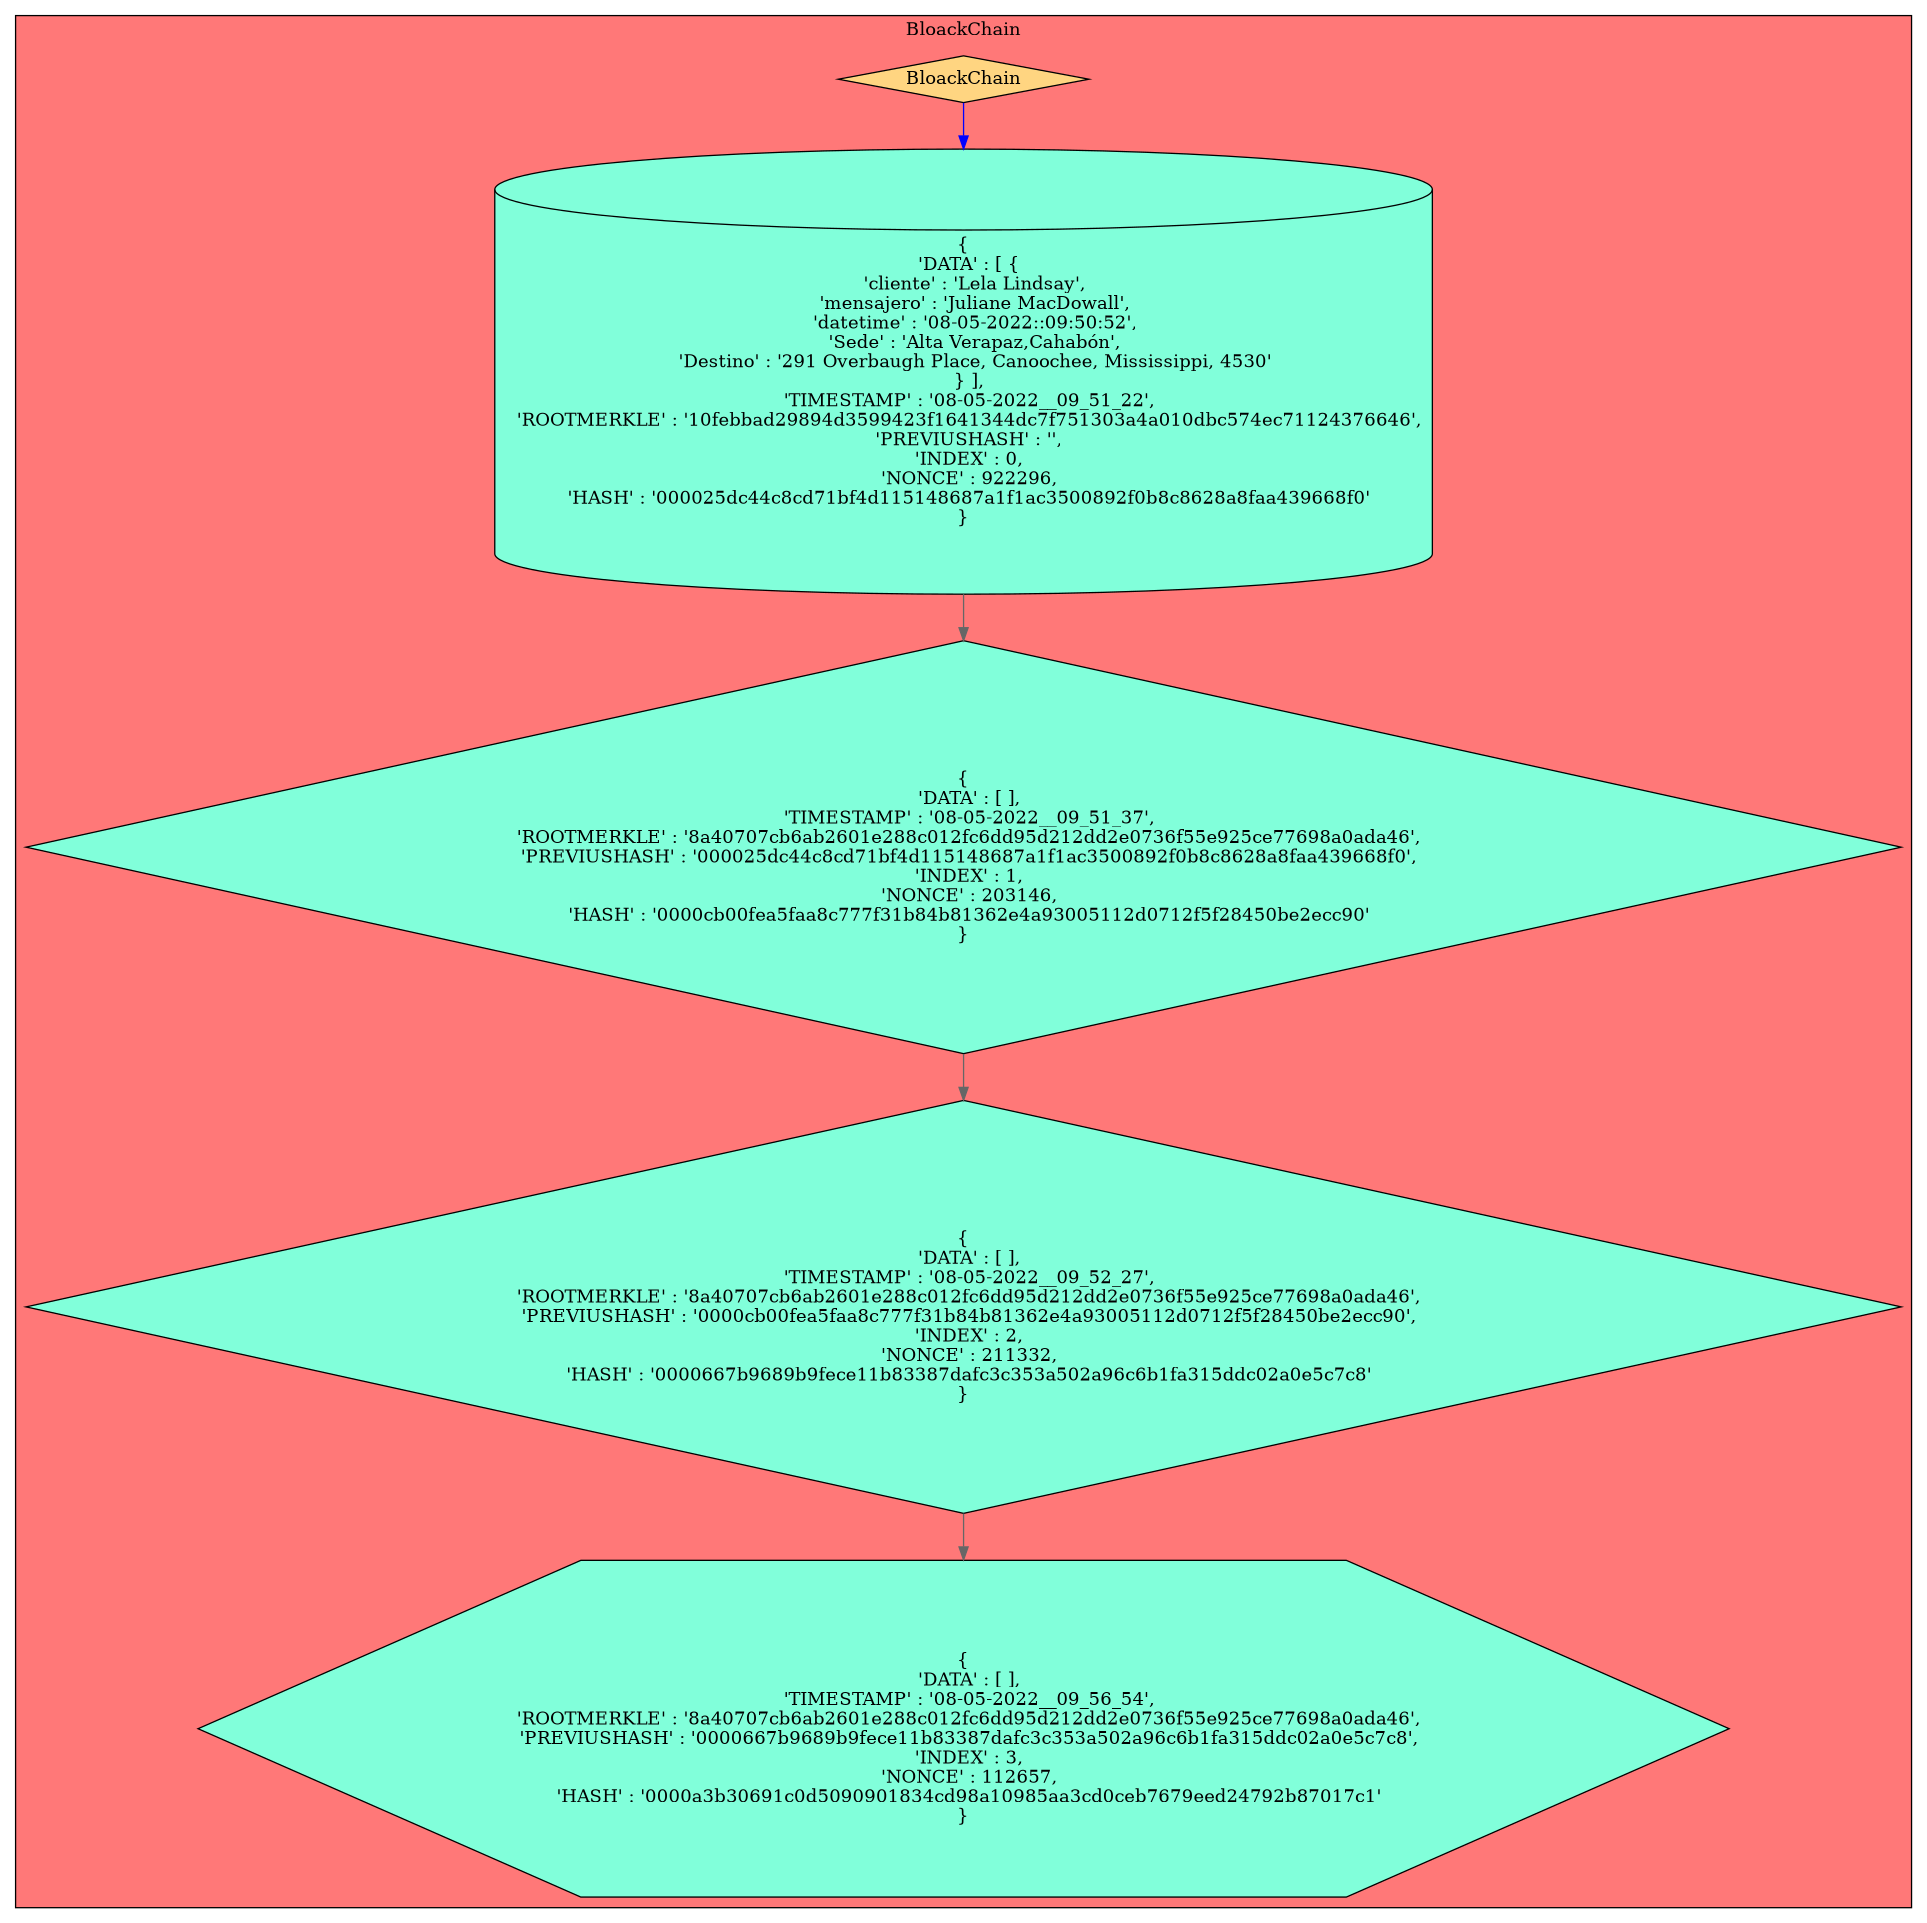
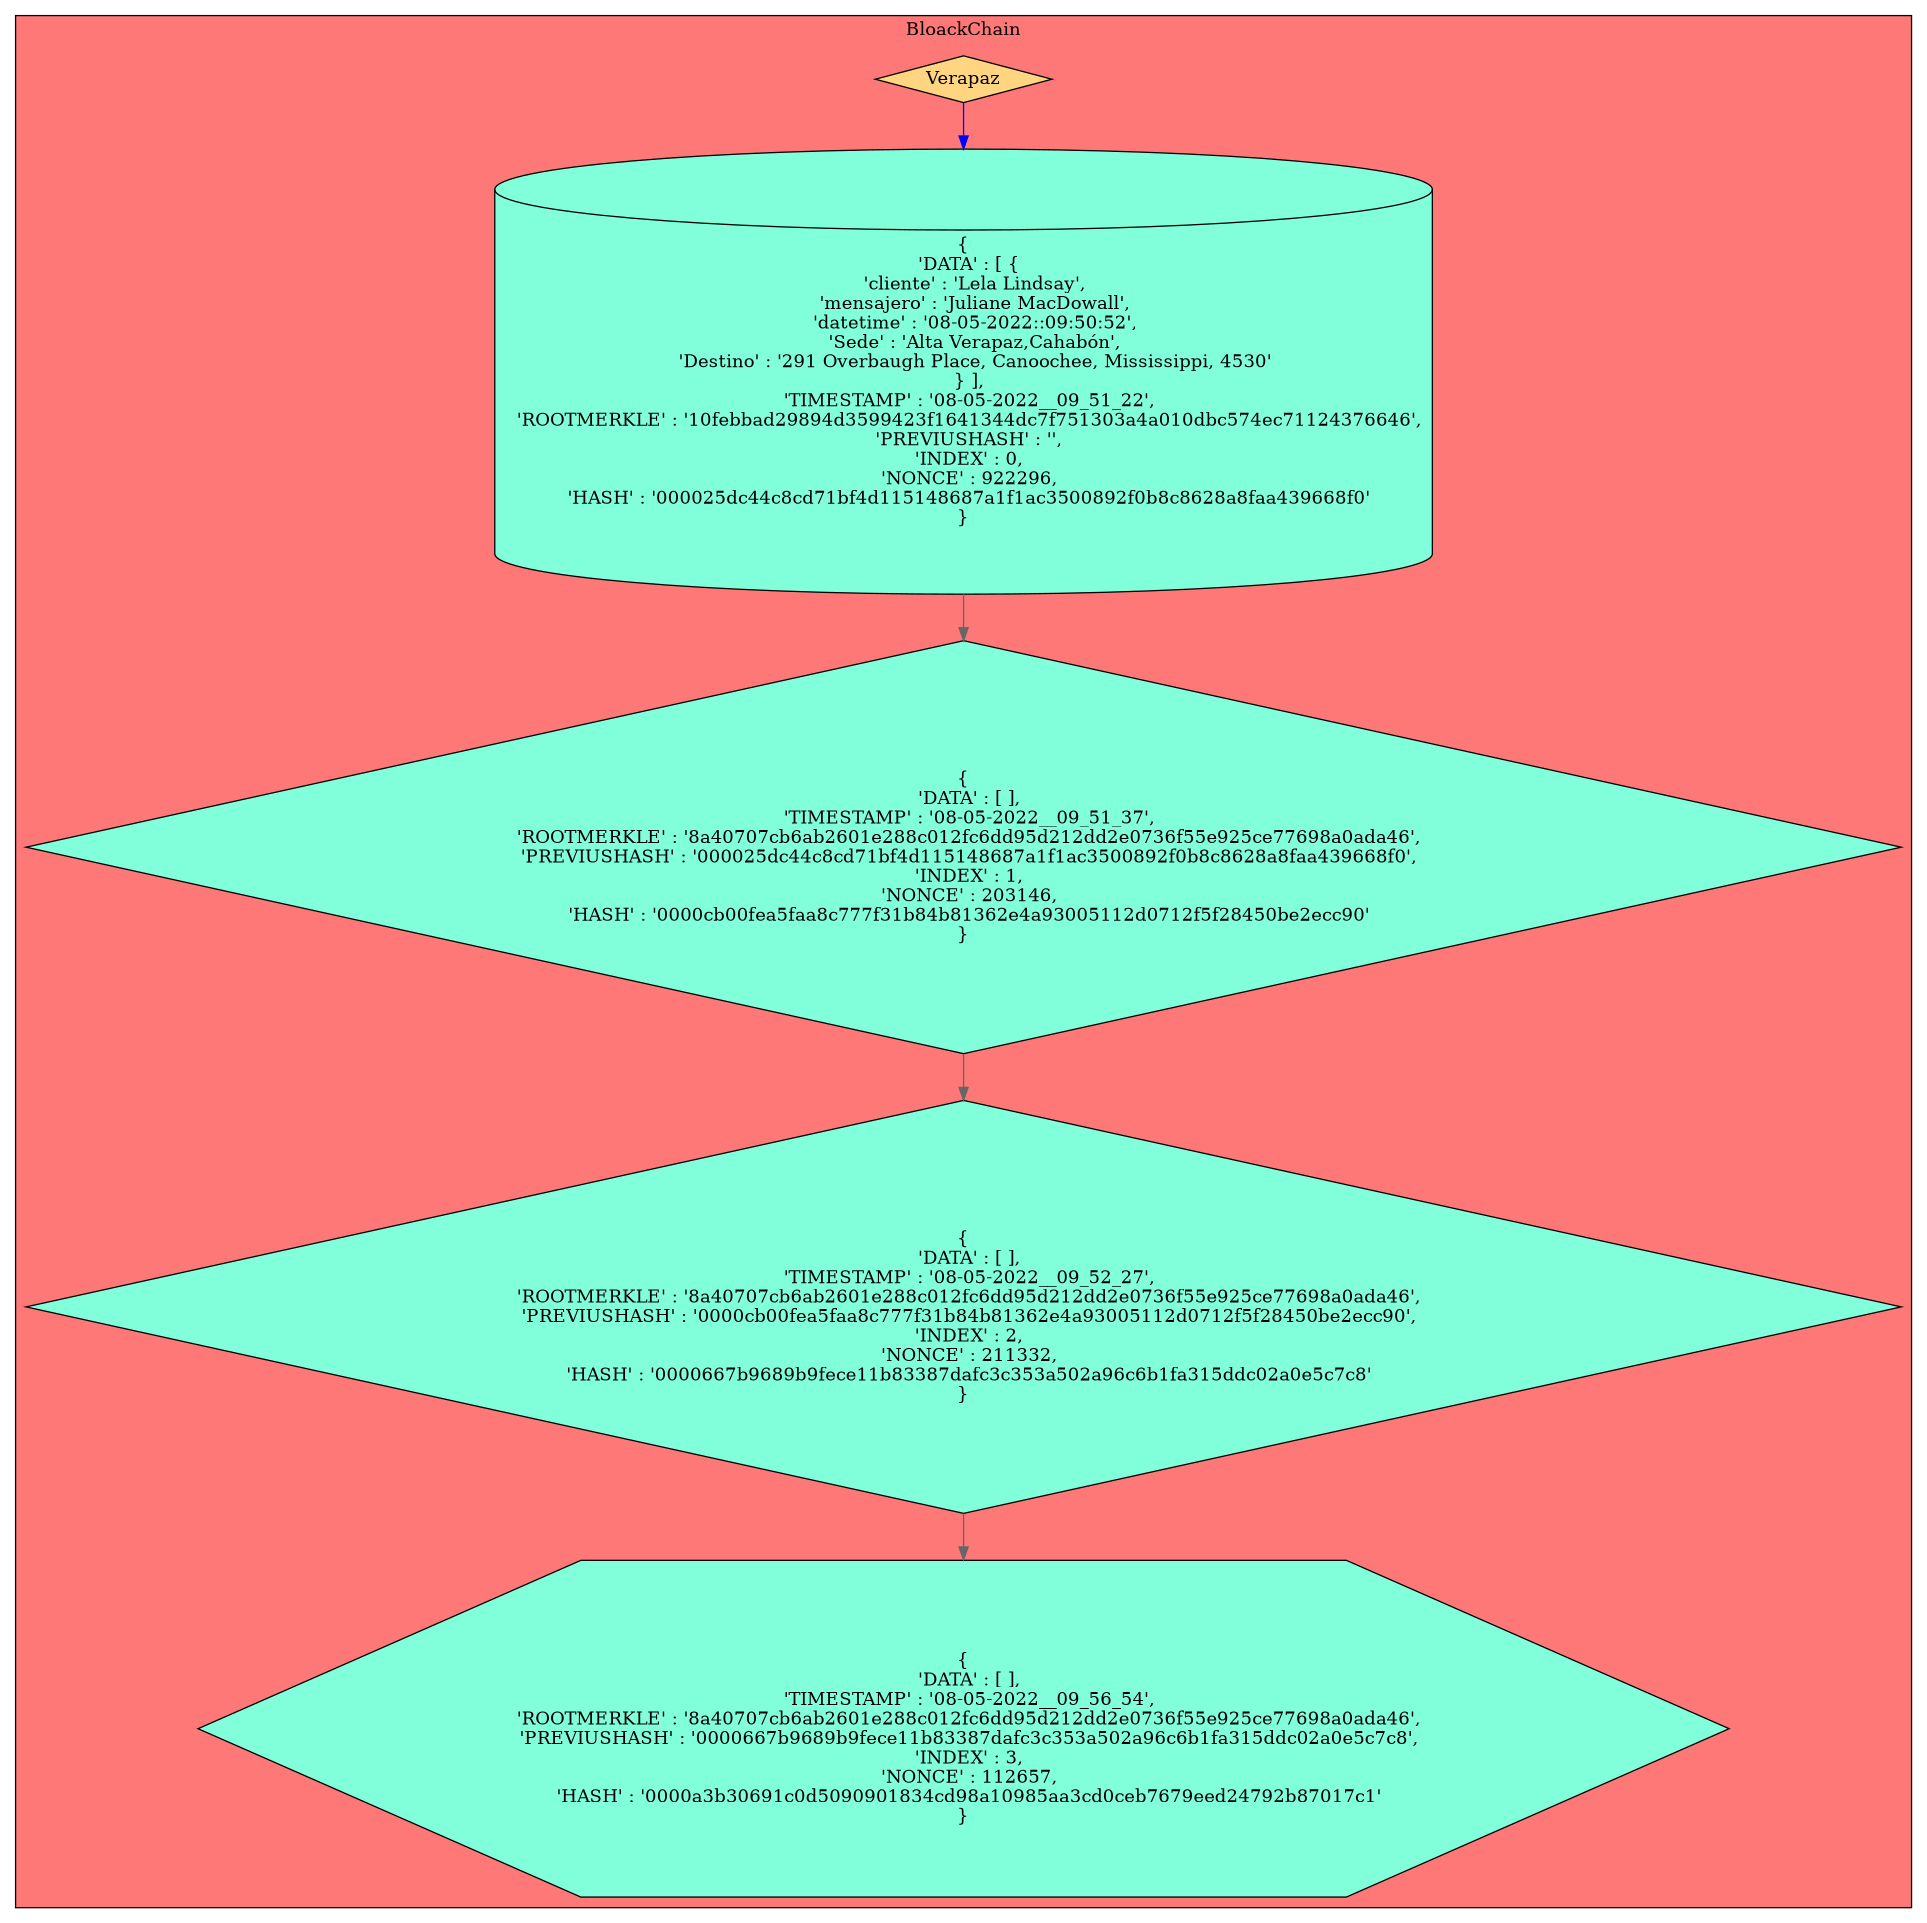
  digraph {
    node [fillcolor="#81FFDA" shape=diamond style=filled]
    edge [color=gray40]
-   n1 [fillcolor="#FFD581" label=BloackChain]
+   n1 [fillcolor="#FFD581" label=Verapaz]
    n2 [label="\n{\n  'DATA' : [ {\n    'cliente' : 'Lela Lindsay',\n    'mensajero' : 'Juliane MacDowall',\n    'datetime' : '08-05-2022::09:50:52',\n    'Sede' : 'Alta Verapaz,Cahabón',\n    'Destino' : '291 Overbaugh Place, Canoochee, Mississippi, 4530'\n  } ],\n  'TIMESTAMP' : '08-05-2022__09_51_22',\n  'ROOTMERKLE' : '10febbad29894d3599423f1641344dc7f751303a4a010dbc574ec71124376646',\n  'PREVIUSHASH' : '',\n  'INDEX' : 0,\n  'NONCE' : 922296,\n  'HASH' : '000025dc44c8cd71bf4d115148687a1f1ac3500892f0b8c8628a8faa439668f0'\n}" shape=cylinder]
    n3 [label="\n{\n  'DATA' : [ ],\n  'TIMESTAMP' : '08-05-2022__09_51_37',\n  'ROOTMERKLE' : '8a40707cb6ab2601e288c012fc6dd95d212dd2e0736f55e925ce77698a0ada46',\n  'PREVIUSHASH' : '000025dc44c8cd71bf4d115148687a1f1ac3500892f0b8c8628a8faa439668f0',\n  'INDEX' : 1,\n  'NONCE' : 203146,\n  'HASH' : '0000cb00fea5faa8c777f31b84b81362e4a93005112d0712f5f28450be2ecc90'\n}"]
    n4 [label="\n{\n  'DATA' : [ ],\n  'TIMESTAMP' : '08-05-2022__09_52_27',\n  'ROOTMERKLE' : '8a40707cb6ab2601e288c012fc6dd95d212dd2e0736f55e925ce77698a0ada46',\n  'PREVIUSHASH' : '0000cb00fea5faa8c777f31b84b81362e4a93005112d0712f5f28450be2ecc90',\n  'INDEX' : 2,\n  'NONCE' : 211332,\n  'HASH' : '0000667b9689b9fece11b83387dafc3c353a502a96c6b1fa315ddc02a0e5c7c8'\n}"]
    n5 [label="\n{\n  'DATA' : [ ],\n  'TIMESTAMP' : '08-05-2022__09_56_54',\n  'ROOTMERKLE' : '8a40707cb6ab2601e288c012fc6dd95d212dd2e0736f55e925ce77698a0ada46',\n  'PREVIUSHASH' : '0000667b9689b9fece11b83387dafc3c353a502a96c6b1fa315ddc02a0e5c7c8',\n  'INDEX' : 3,\n  'NONCE' : 112657,\n  'HASH' : '0000a3b30691c0d5090901834cd98a10985aa3cd0ceb7679eed24792b87017c1'\n}" shape=hexagon]
    subgraph cluster_1 {
      bgcolor="#FF7878"
      label=" BloackChain "
      n1
      n2
      n3
      n4
      n5
    }
    n1 -> n2 [color=blue]
    n2 -> n3
    n3 -> n4
    n4 -> n5
  }
